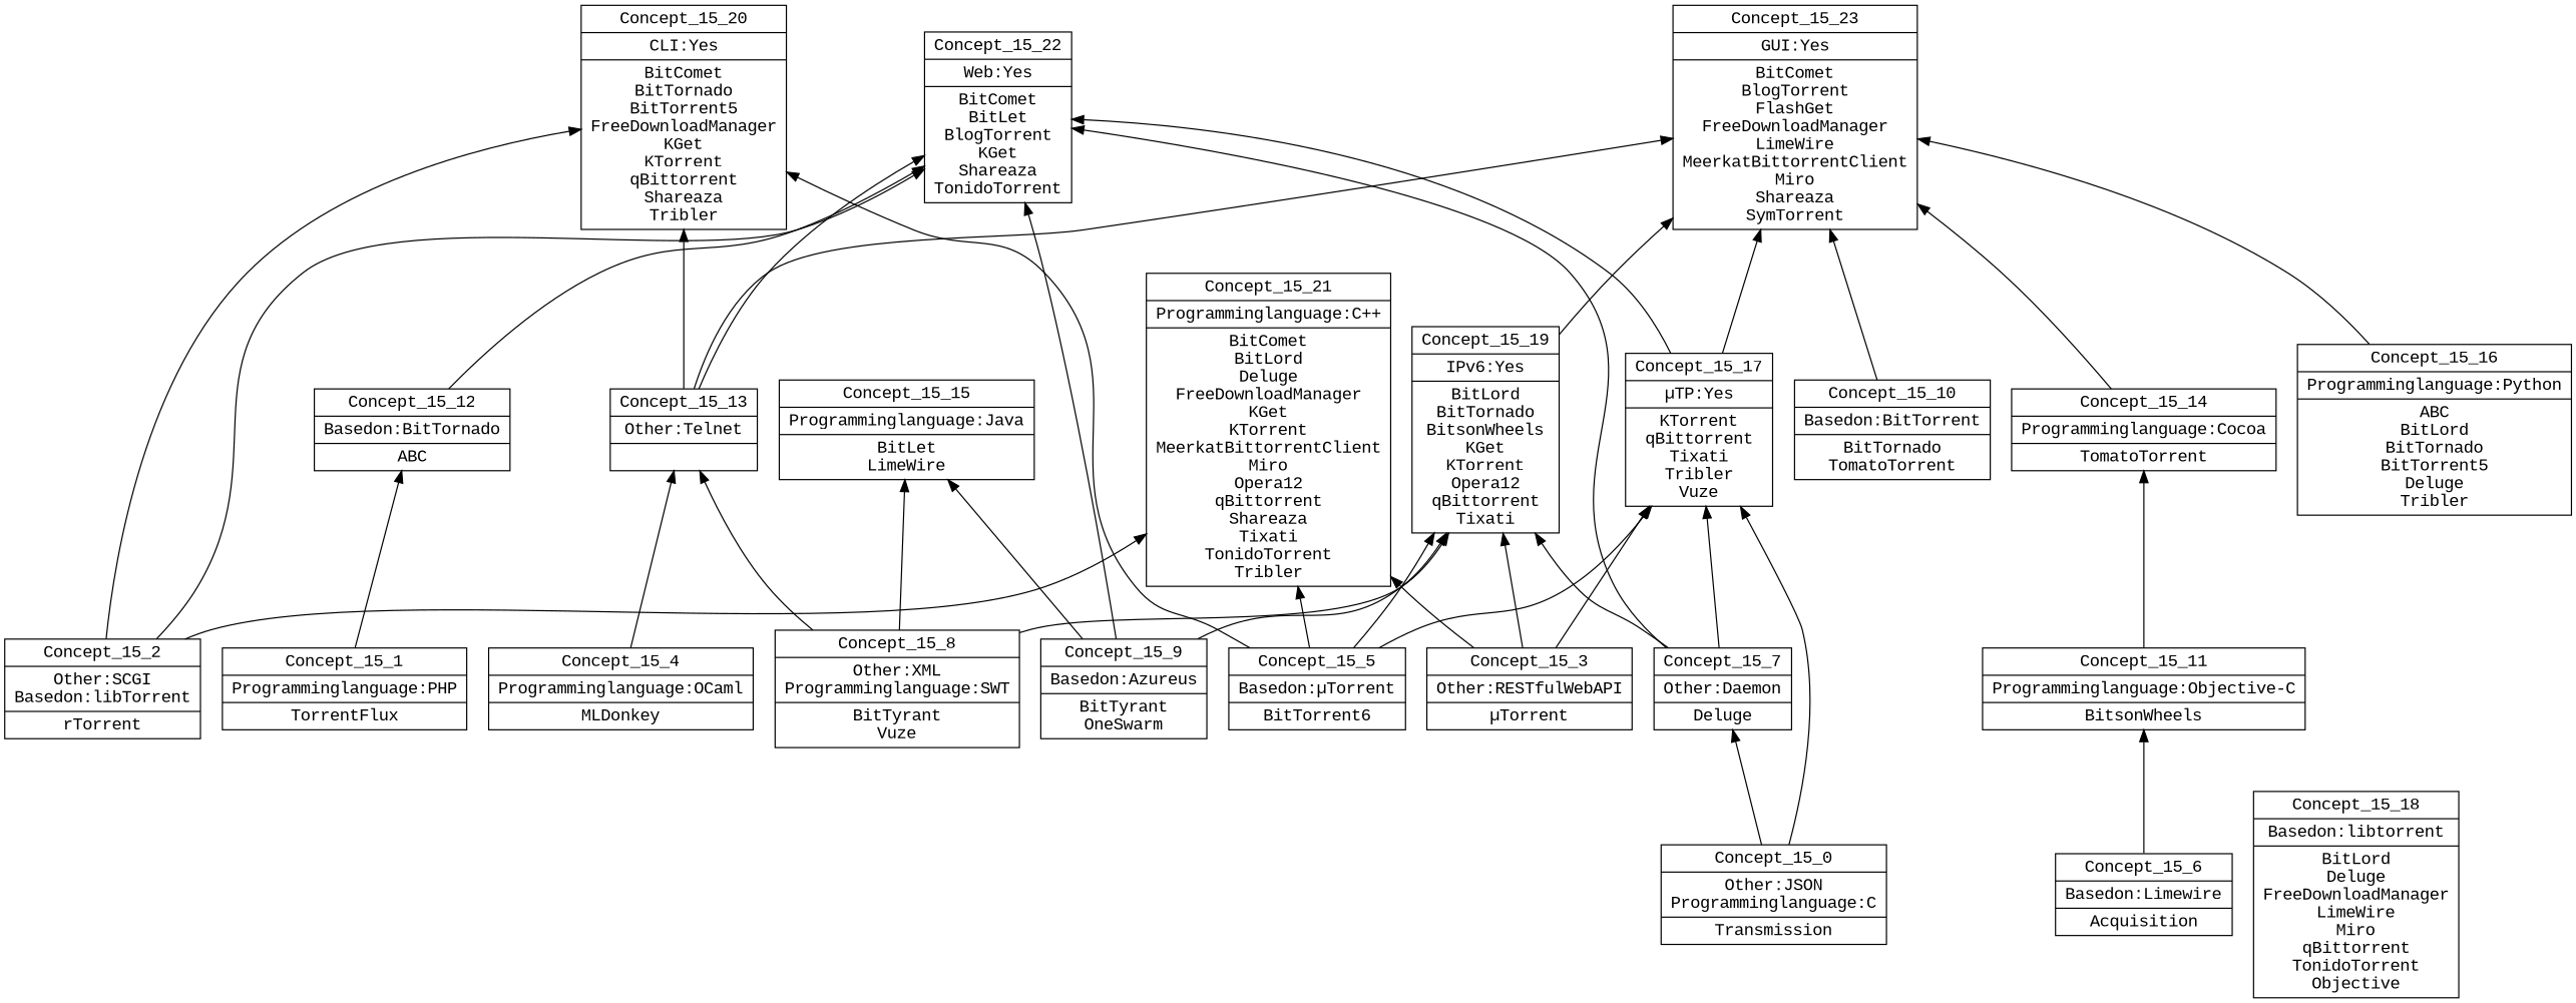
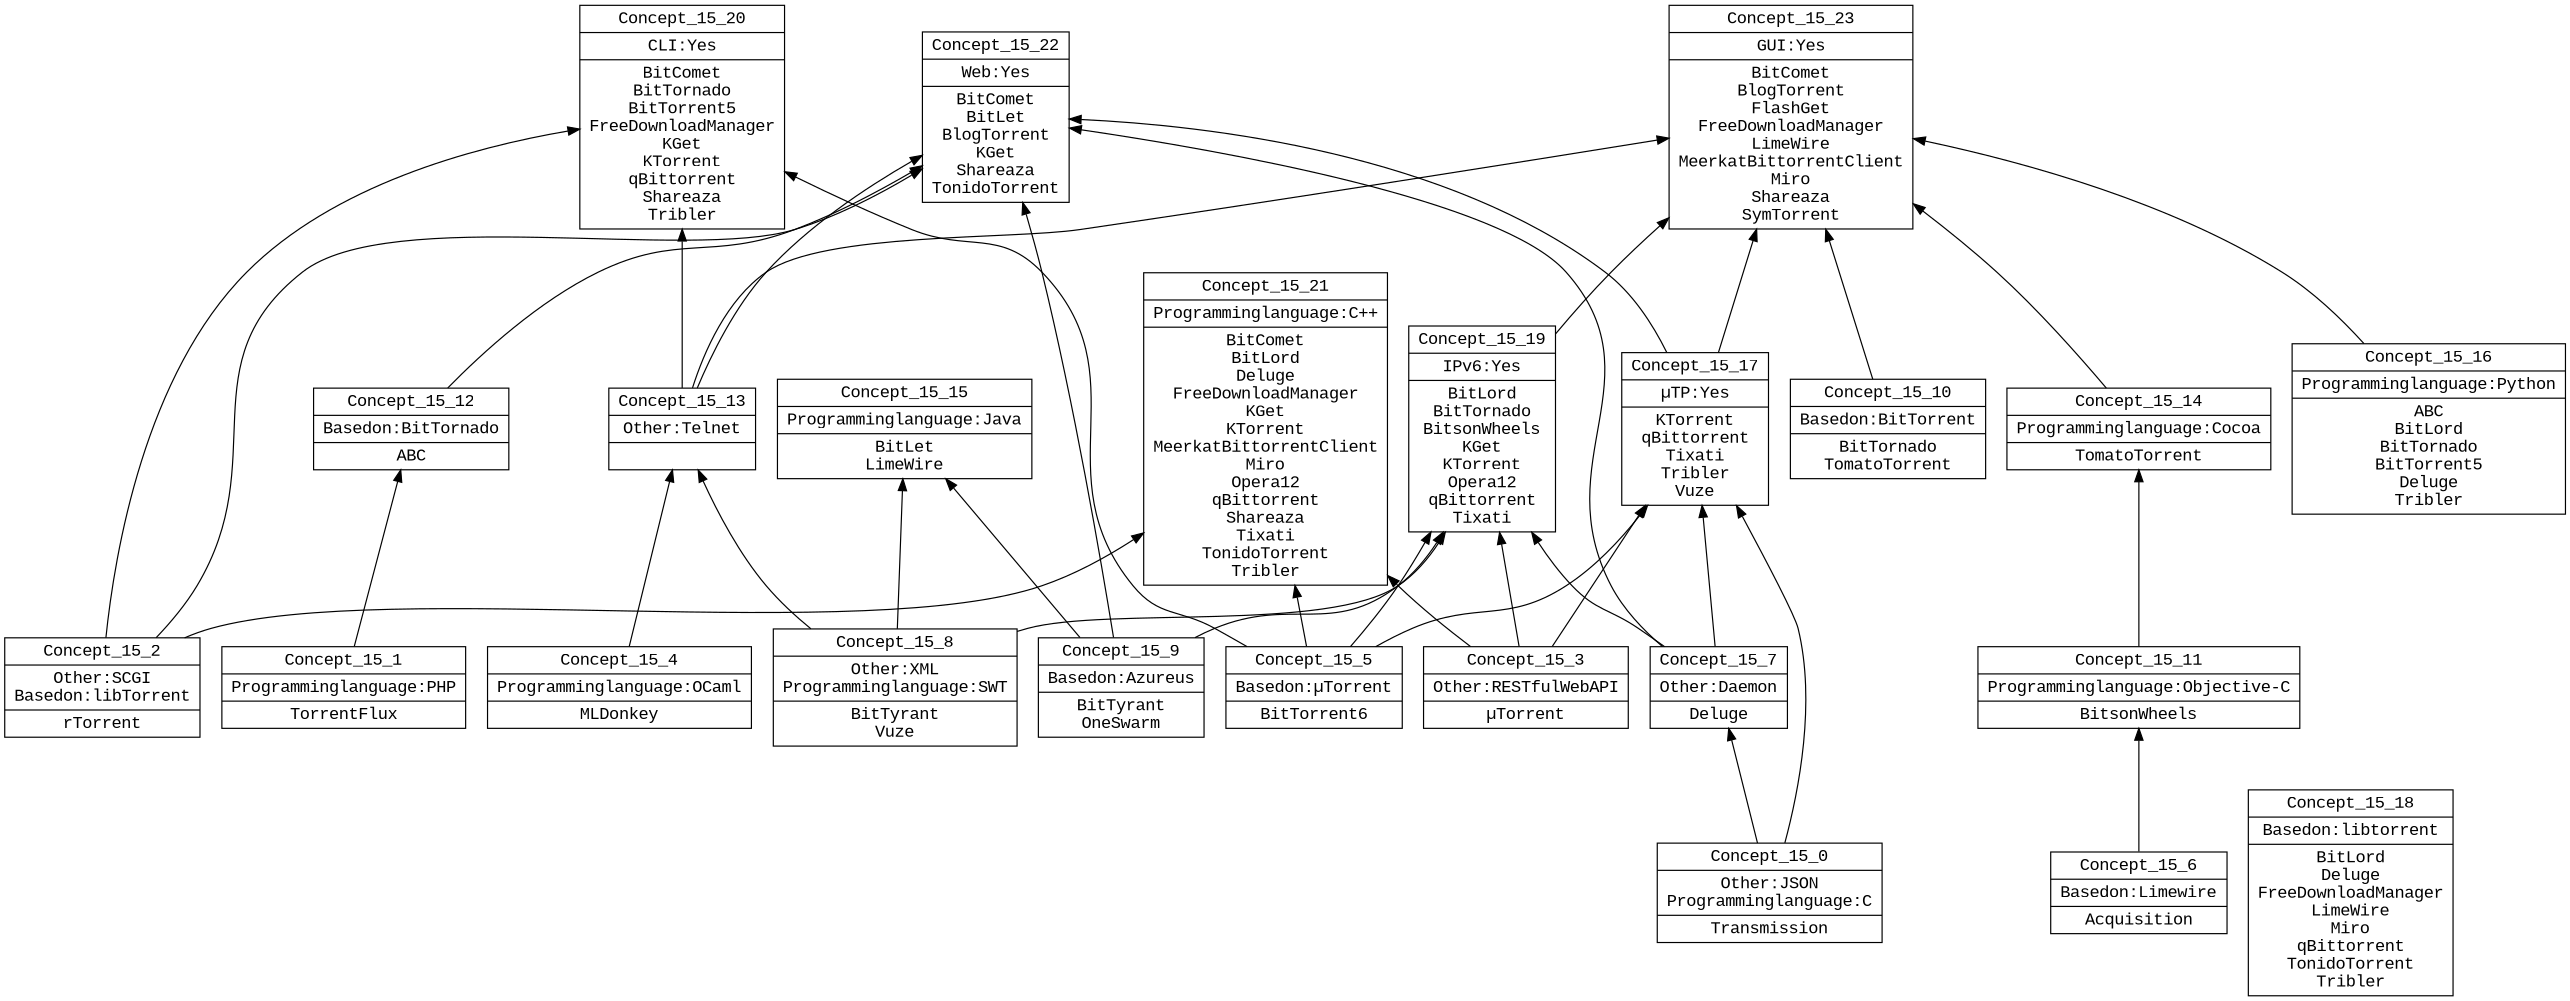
  digraph {
    fontname="Liberation Mono"
    rankdir=BT
    node [fontname="Liberation Mono" shape=record]
    edge [fontname="Liberation Mono"]
    n1 [label="{Concept_15_4|Programminglanguage:OCaml\n|MLDonkey\n}"]
    n2 [label="{Concept_15_13|Other:Telnet\n|}"]
    n3 [label="{Concept_15_1|Programminglanguage:PHP\n|TorrentFlux\n}"]
    n4 [label="{Concept_15_12|Basedon:BitTornado\n|ABC\n}"]
    n5 [label="{Concept_15_5|Basedon:µTorrent\n|BitTorrent6\n}"]
    n6 [label="{Concept_15_19|IPv6:Yes\n|BitLord\nBitTornado\nBitsonWheels\nKGet\nKTorrent\nOpera12\nqBittorrent\nTixati\n}"]
    n7 [label="{Concept_15_20|CLI:Yes\n|BitComet\nBitTornado\nBitTorrent5\nFreeDownloadManager\nKGet\nKTorrent\nqBittorrent\nShareaza\nTribler\n}"]
    n8 [label="{Concept_15_21|Programminglanguage:C++\n|BitComet\nBitLord\nDeluge\nFreeDownloadManager\nKGet\nKTorrent\nMeerkatBittorrentClient\nMiro\nOpera12\nqBittorrent\nShareaza\nTixati\nTonidoTorrent\nTribler\n}"]
    n9 [label="{Concept_15_17|µTP:Yes\n|KTorrent\nqBittorrent\nTixati\nTribler\nVuze\n}"]
    n10 [label="{Concept_15_6|Basedon:Limewire\n|Acquisition\n}"]
    n11 [label="{Concept_15_11|Programminglanguage:Objective-C\n|BitsonWheels\n}"]
    n12 [label="{Concept_15_3|Other:RESTfulWebAPI\n|µTorrent\n}"]
    n13 [label="{Concept_15_2|Other:SCGI\nBasedon:libTorrent\n|rTorrent\n}"]
    n14 [label="{Concept_15_22|Web:Yes\n|BitComet\nBitLet\nBlogTorrent\nKGet\nShareaza\nTonidoTorrent\n}"]
    n15 [label="{Concept_15_0|Other:JSON\nProgramminglanguage:C\n|Transmission\n}"]
    n16 [label="{Concept_15_7|Other:Daemon\n|Deluge\n}"]
    n17 [label="{Concept_15_14|Programminglanguage:Cocoa\n|TomatoTorrent\n}"]
    n18 [label="{Concept_15_9|Basedon:Azureus\n|BitTyrant\nOneSwarm\n}"]
    n19 [label="{Concept_15_15|Programminglanguage:Java\n|BitLet\nLimeWire\n}"]
    n20 [label="{Concept_15_10|Basedon:BitTorrent\n|BitTornado\nTomatoTorrent\n}"]
    n21 [label="{Concept_15_23|GUI:Yes\n|BitComet\nBlogTorrent\nFlashGet\nFreeDownloadManager\nLimeWire\nMeerkatBittorrentClient\nMiro\nShareaza\nSymTorrent\n}"]
    n22 [label="{Concept_15_8|Other:XML\nProgramminglanguage:SWT\n|BitTyrant\nVuze\n}"]
    n23 [label="{Concept_15_16|Programminglanguage:Python\n|ABC\nBitLord\nBitTornado\nBitTorrent5\nDeluge\nTribler\n}"]
-   n24 [label="{Concept_15_18|Basedon:libtorrent\n|BitLord\nDeluge\nFreeDownloadManager\nLimeWire\nMiro\nqBittorrent\nTonidoTorrent\nObjective\n}"]
+   n24 [label="{Concept_15_18|Basedon:libtorrent\n|BitLord\nDeluge\nFreeDownloadManager\nLimeWire\nMiro\nqBittorrent\nTonidoTorrent\nTribler\n}"]
    subgraph sub_1 {
      label=15
      n1
      n2
      n3
      n4
      n5
      n6
      n7
      n8
      n9
      n10
      n11
      n12
      n13
      n14
      n15
      n16
      n17
      n18
      n19
      n20
      n21
      n22
      n23
      n24
    }
    n1 -> n2
    n2 -> n7
    n2 -> n14
    n2 -> n21
    n3 -> n4
    n4 -> n14
    n5 -> n6
    n5 -> n7
    n5 -> n8
    n5 -> n9
    n6 -> n21
    n9 -> n14
    n9 -> n21
    n10 -> n11
    n11 -> n17
    n12 -> n6
    n12 -> n8
    n12 -> n9
    n13 -> n7
    n13 -> n8
    n13 -> n14
    n15 -> n9
    n15 -> n16
    n16 -> n6
    n16 -> n9
    n16 -> n14
    n17 -> n21
    n18 -> n6
    n18 -> n14
    n18 -> n19
    n20 -> n21
    n22 -> n2
    n22 -> n6
    n22 -> n19
    n23 -> n21
  }
